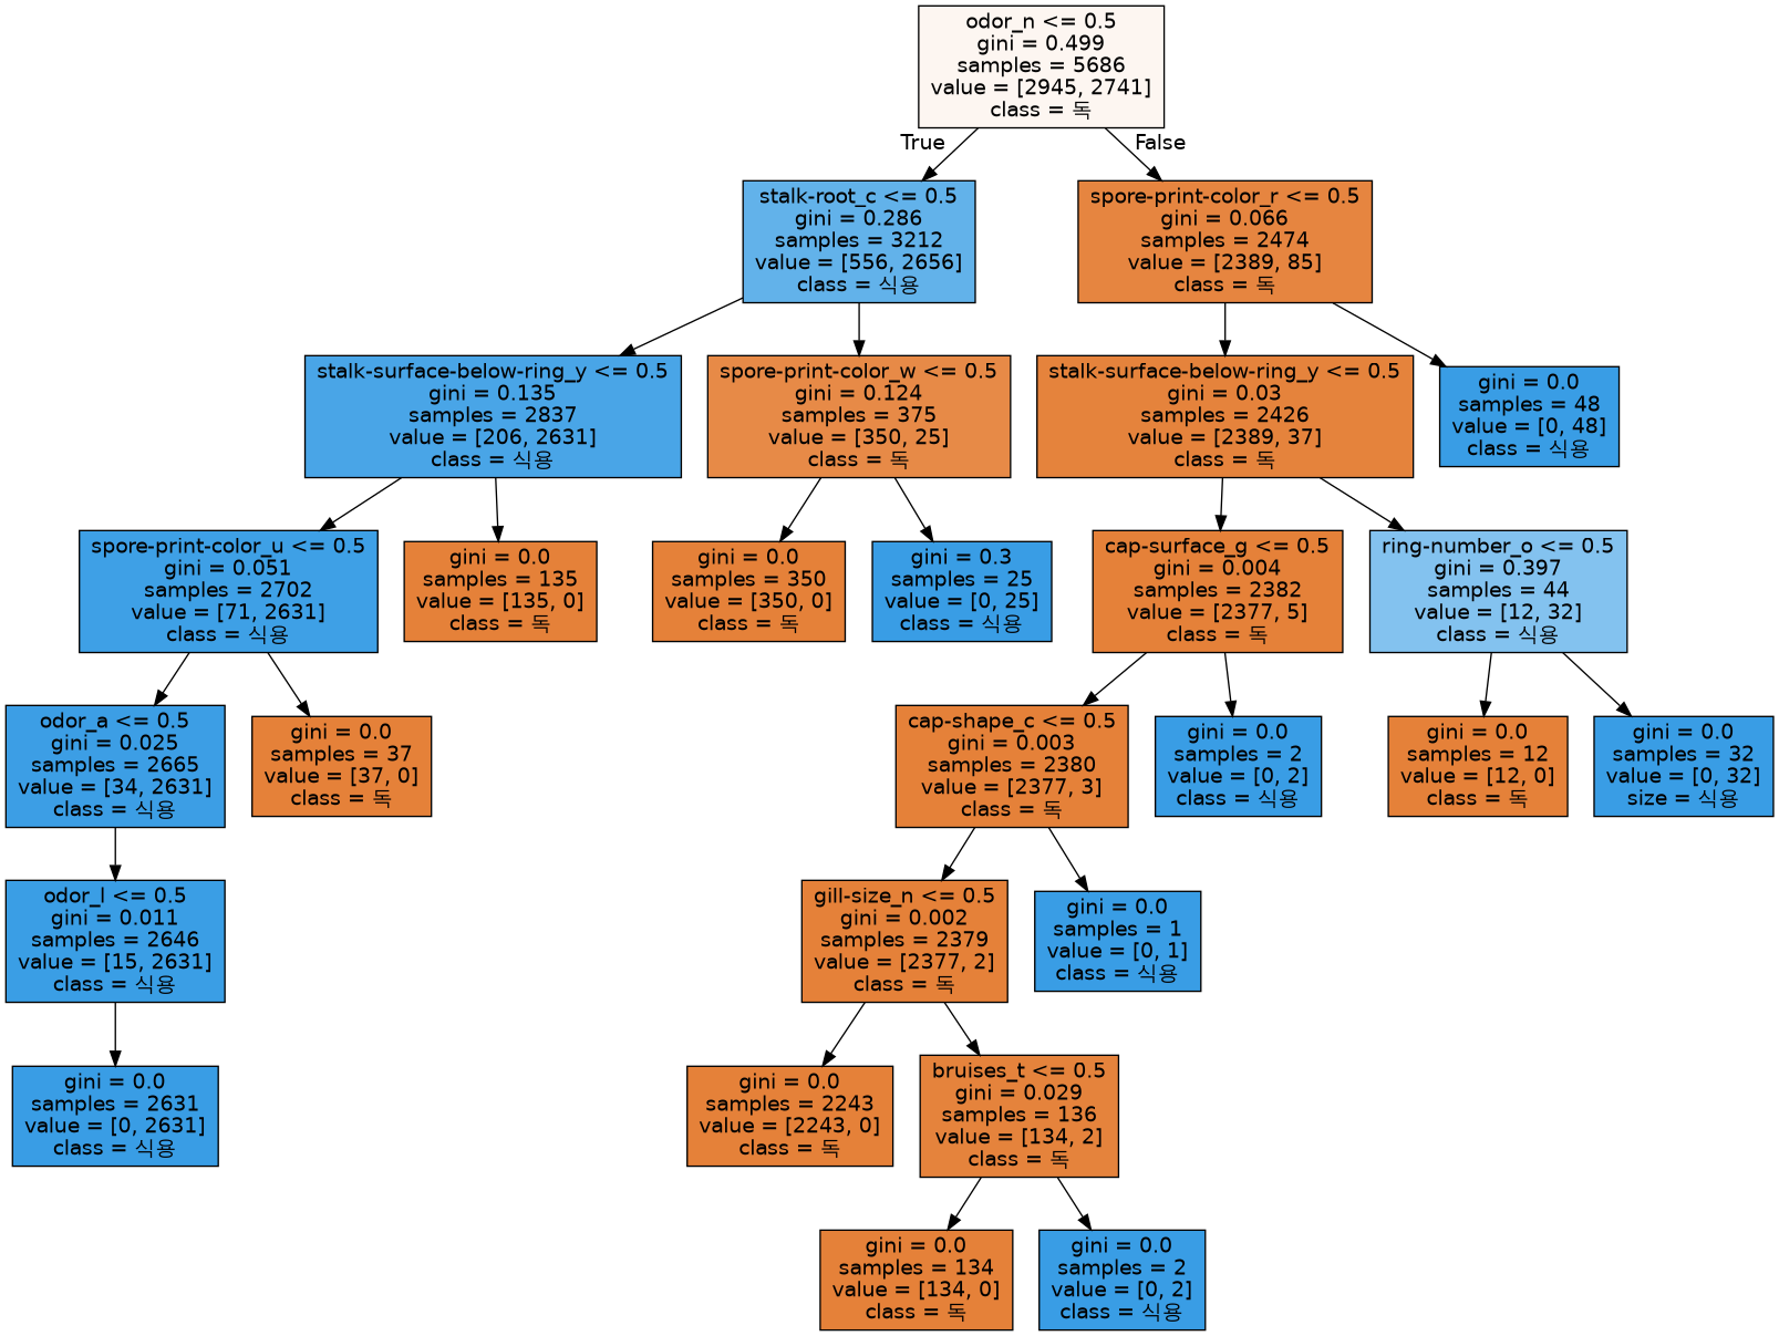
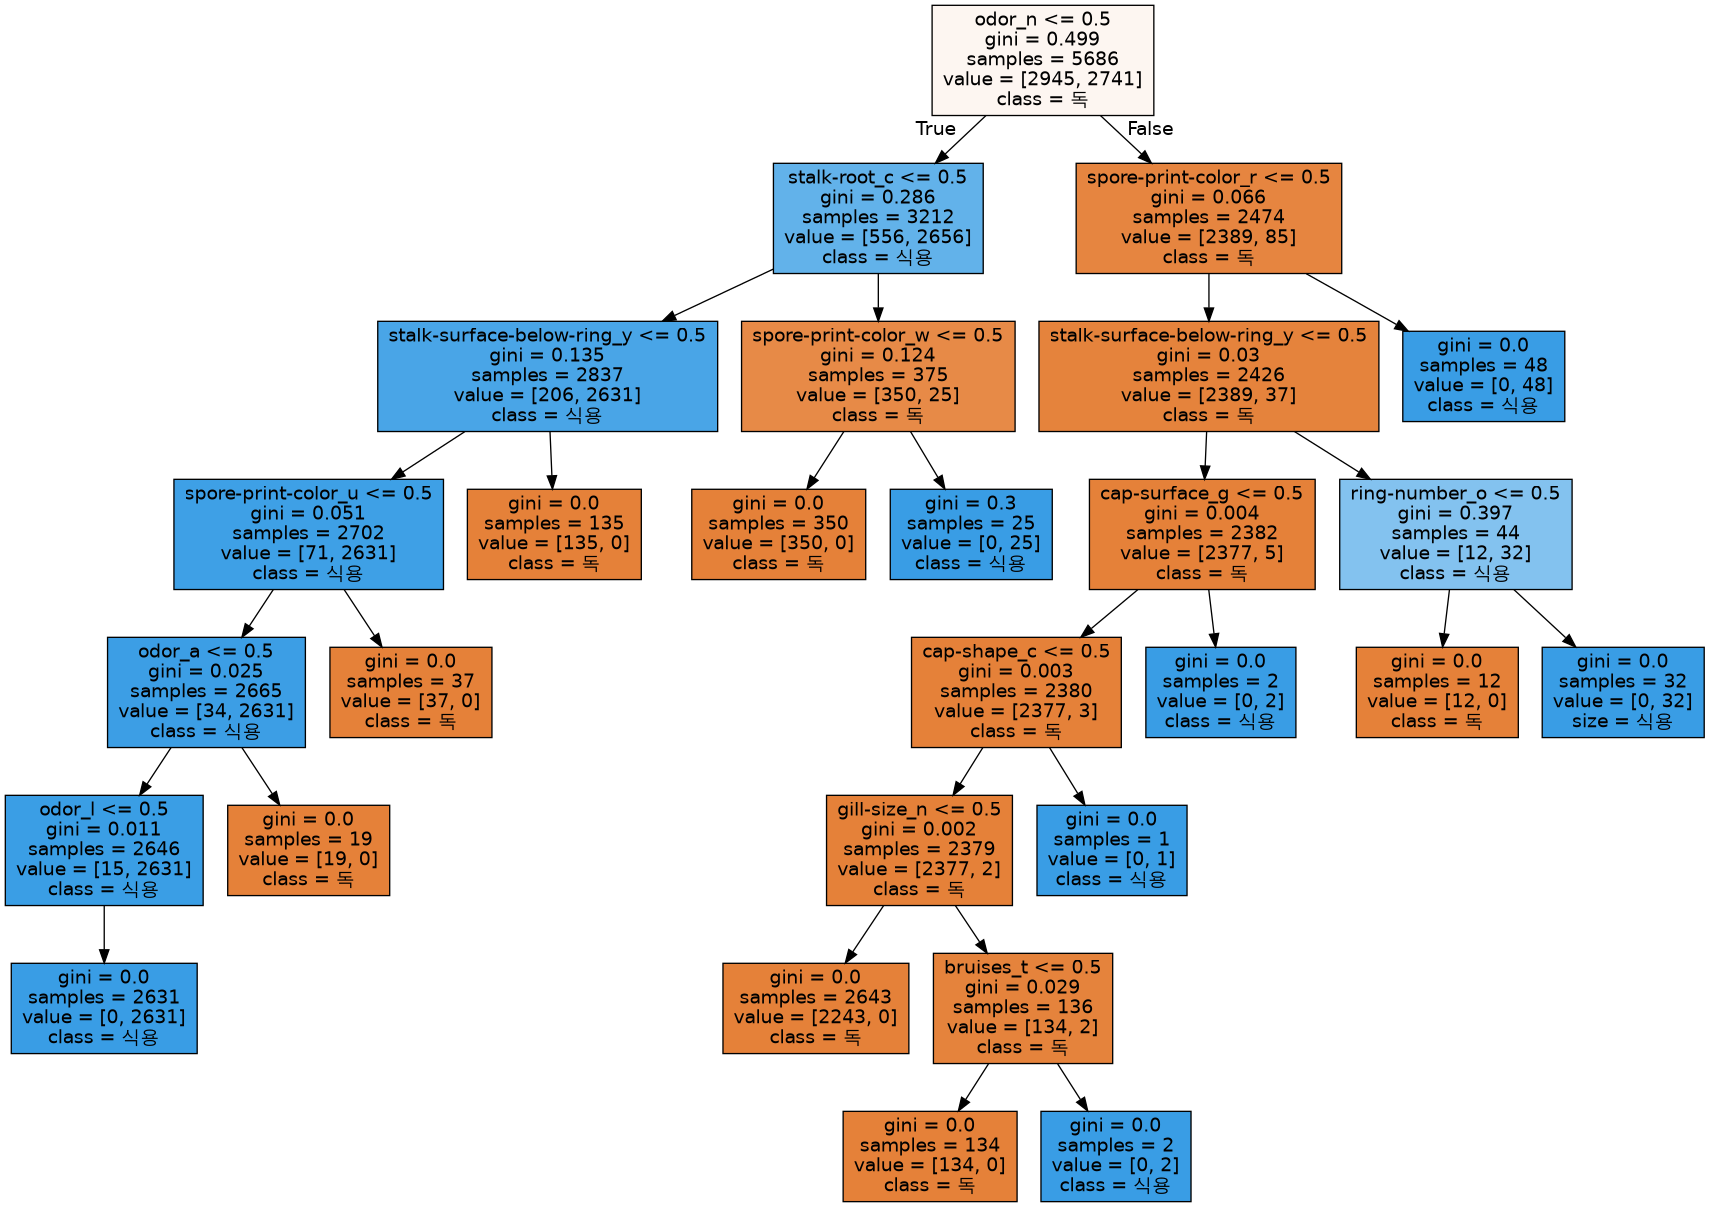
  digraph {
    node [color=black fillcolor="#e58139" fontname=helvetica shape=box style=filled]
    edge [fontname=helvetica]
    n1 [fillcolor="#fdf6f1" label="odor_n <= 0.5\ngini = 0.499\nsamples = 5686\nvalue = [2945, 2741]\nclass = 독"]
    n2 [fillcolor="#62b2ea" label="stalk-root_c <= 0.5\ngini = 0.286\nsamples = 3212\nvalue = [556, 2656]\nclass = 식용"]
    n3 [fillcolor="#e68540" label="spore-print-color_r <= 0.5\ngini = 0.066\nsamples = 2474\nvalue = [2389, 85]\nclass = 독"]
    n4 [fillcolor="#49a5e7" label="stalk-surface-below-ring_y <= 0.5\ngini = 0.135\nsamples = 2837\nvalue = [206, 2631]\nclass = 식용"]
    n5 [fillcolor="#e78a47" label="spore-print-color_w <= 0.5\ngini = 0.124\nsamples = 375\nvalue = [350, 25]\nclass = 독"]
    n6 [fillcolor="#e5833c" label="stalk-surface-below-ring_y <= 0.5\ngini = 0.03\nsamples = 2426\nvalue = [2389, 37]\nclass = 독"]
    n7 [fillcolor="#399de5" label="gini = 0.0\nsamples = 48\nvalue = [0, 48]\nclass = 식용"]
    n8 [fillcolor="#3ea0e6" label="spore-print-color_u <= 0.5\ngini = 0.051\nsamples = 2702\nvalue = [71, 2631]\nclass = 식용"]
    n9 [label="gini = 0.0\nsamples = 135\nvalue = [135, 0]\nclass = 독"]
    n10 [label="gini = 0.0\nsamples = 350\nvalue = [350, 0]\nclass = 독"]
    n11 [fillcolor="#399de5" label="gini = 0.3\nsamples = 25\nvalue = [0, 25]\nclass = 식용"]
    n12 [fillcolor="#3c9ee5" label="odor_a <= 0.5\ngini = 0.025\nsamples = 2665\nvalue = [34, 2631]\nclass = 식용"]
    n13 [label="gini = 0.0\nsamples = 37\nvalue = [37, 0]\nclass = 독"]
    n14 [fillcolor="#3a9ee5" label="odor_l <= 0.5\ngini = 0.011\nsamples = 2646\nvalue = [15, 2631]\nclass = 식용"]
+   n15 [label="gini = 0.0\nsamples = 19\nvalue = [19, 0]\nclass = 독"]
    n16 [fillcolor="#399de5" label="gini = 0.0\nsamples = 2631\nvalue = [0, 2631]\nclass = 식용"]
    n17 [label="cap-surface_g <= 0.5\ngini = 0.004\nsamples = 2382\nvalue = [2377, 5]\nclass = 독"]
    n18 [fillcolor="#83c2ef" label="ring-number_o <= 0.5\ngini = 0.397\nsamples = 44\nvalue = [12, 32]\nclass = 식용"]
    n19 [label="cap-shape_c <= 0.5\ngini = 0.003\nsamples = 2380\nvalue = [2377, 3]\nclass = 독"]
    n20 [fillcolor="#399de5" label="gini = 0.0\nsamples = 2\nvalue = [0, 2]\nclass = 식용"]
    n21 [label="gini = 0.0\nsamples = 12\nvalue = [12, 0]\nclass = 독"]
    n22 [fillcolor="#399de5" label="gini = 0.0\nsamples = 32\nvalue = [0, 32]\nsize = 식용"]
    n23 [label="gill-size_n <= 0.5\ngini = 0.002\nsamples = 2379\nvalue = [2377, 2]\nclass = 독"]
    n24 [fillcolor="#399de5" label="gini = 0.0\nsamples = 1\nvalue = [0, 1]\nclass = 식용"]
-   n25 [label="gini = 0.0\nsamples = 2243\nvalue = [2243, 0]\nclass = 독"]
+   n25 [label="gini = 0.0\nsamples = 2643\nvalue = [2243, 0]\nclass = 독"]
    n26 [fillcolor="#e5833c" label="bruises_t <= 0.5\ngini = 0.029\nsamples = 136\nvalue = [134, 2]\nclass = 독"]
    n27 [label="gini = 0.0\nsamples = 134\nvalue = [134, 0]\nclass = 독"]
    n28 [fillcolor="#399de5" label="gini = 0.0\nsamples = 2\nvalue = [0, 2]\nclass = 식용"]
    n1 -> n2 [headlabel=True labelangle=45 labeldistance=2.5]
    n1 -> n3 [headlabel=False labelangle=-45 labeldistance=2.5]
    n2 -> n4
    n2 -> n5
    n3 -> n6
    n3 -> n7
    n4 -> n8
    n4 -> n9
    n5 -> n10
    n5 -> n11
    n6 -> n17
    n6 -> n18
    n8 -> n12
    n8 -> n13
    n12 -> n14
+   n12 -> n15
    n14 -> n16
    n17 -> n19
    n17 -> n20
    n18 -> n21
    n18 -> n22
    n19 -> n23
    n19 -> n24
    n23 -> n25
    n23 -> n26
    n26 -> n27
    n26 -> n28
  }
